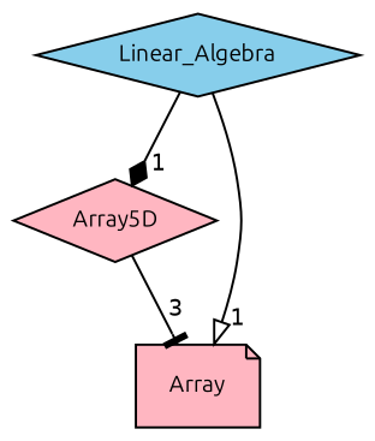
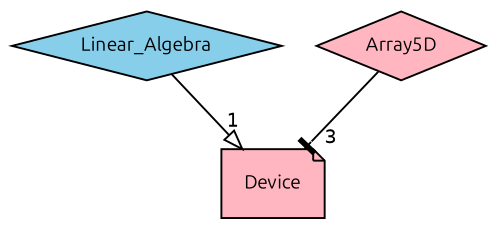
  digraph {
    compound=true
    fontname=Ubuntu
    node [fillcolor=lightpink fontname=Ubuntu fontsize=10 shape=diamond style=filled]
    edge [fontname=Ubuntu headlabel=1 labeldistance=1.5 labelfontname=Helvetica labelfontsize=10]
    n1 [fillcolor=skyblue label=Linear_Algebra pencolor=black]
    n2 [label=Array5D]
-   n3 [label=Array shape=note]
-   n1 -> n2 [arrowhead=diamond]
+   n3 [label=Device shape=note]
    n1 -> n3 [arrowhead=onormal]
    n2 -> n3 [arrowhead=tee headlabel=3]
  }
